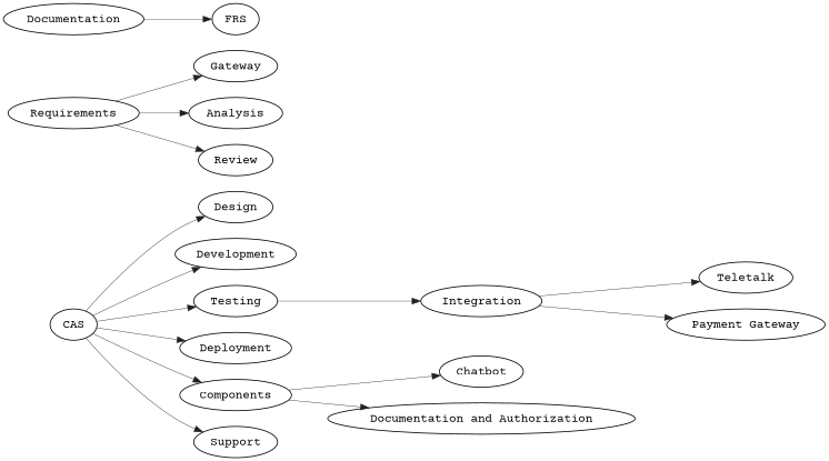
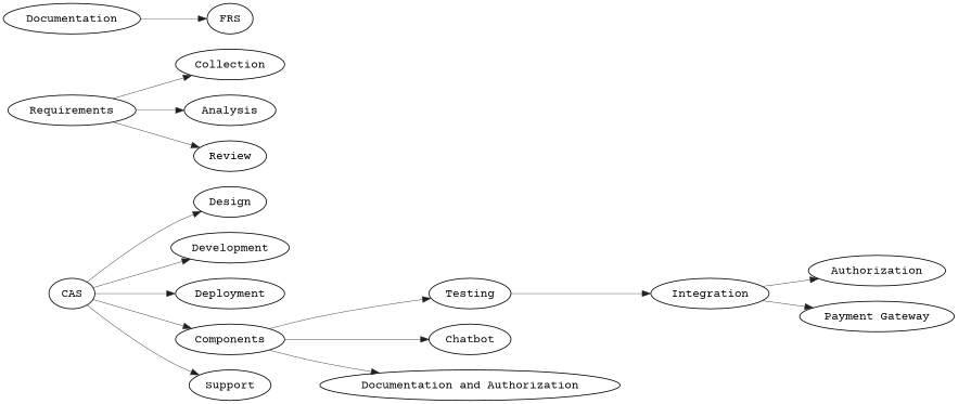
  digraph {
    fontname="Courier Prime"
    rankdir=LR
    node [fontname="Courier Prime"]
    edge [color="#202020" fontname="Courier Prime" penwidth=0.5 style="solid,"]
    CAS
    Design
    Development
    Testing
    Deployment
    Components
    Support
    Requirements
-   Collection [label=Gateway]
+   Collection
    Analysis
    Review
    Integration
-   Teletalk
+   Teletalk [label=Authorization]
    "Payment Gateway"
    Chatbot
    n16 [label="Documentation and Authorization"]
    Documentation
    FRS
    CAS -> Design
    CAS -> Development
-   CAS -> Testing
+   Components -> Testing
    CAS -> Deployment
    CAS -> Components
    CAS -> Support
    Testing -> Integration
    Components -> Chatbot
    Components -> n16
    Requirements -> Collection
    Requirements -> Analysis
    Requirements -> Review
    Integration -> Teletalk
    Integration -> "Payment Gateway"
    Documentation -> FRS
  }
